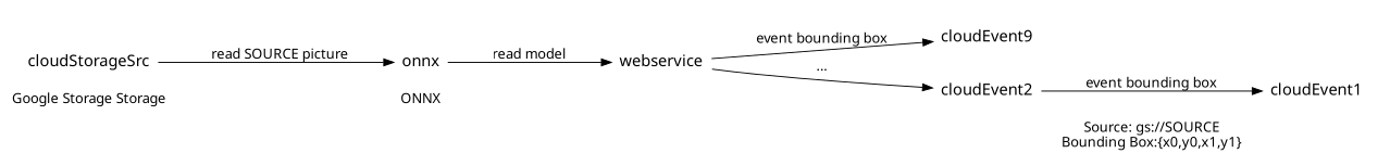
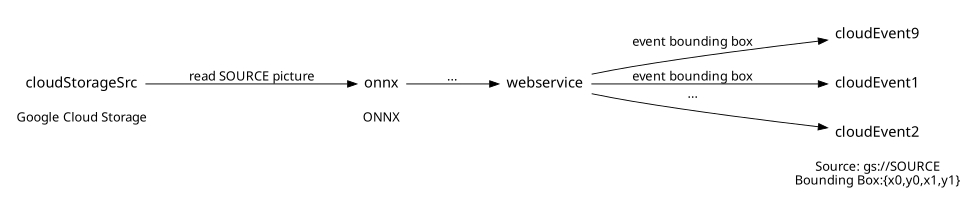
  digraph {
    bgcolor=white
    compound=true
    fontname="Century Gothic"
    labelloc=b
    penwidth=0
    rankdir=LR
    ranksep=1.25
    node [fontname="Century Gothic" fontsize=16 shape=plaintext]
    edge [arrowsize=1 color=black fontname="Century Gothic"]
    cloudStorageSrc
    n2 [label=cloudEvent9]
    cloudEvent1
    cloudEvent2
    webservice
    onnx
    subgraph cluster_1 {
      label="Source: gs://SOURCE\nBounding Box:{x0,y0,x1,y1}"
      n2
      cloudEvent1
      cloudEvent2
    }
    subgraph cluster_2 {
-     label="Google Storage Storage"
+     label="Google Cloud Storage"
      cloudStorageSrc
    }
    subgraph cluster_3 {
      webservice
    }
    subgraph cluster_4 {
      label=ONNX
      onnx
    }
    cloudStorageSrc -> onnx [label="read SOURCE picture"]
    webservice -> n2 [label="event bounding box"]
-   cloudEvent2 -> cloudEvent1 [label="event bounding box"]
+   webservice -> cloudEvent1 [label="event bounding box"]
    webservice -> cloudEvent2 [label="..."]
-   onnx -> webservice [label="read model"]
+   onnx -> webservice [label="..."]
  }
